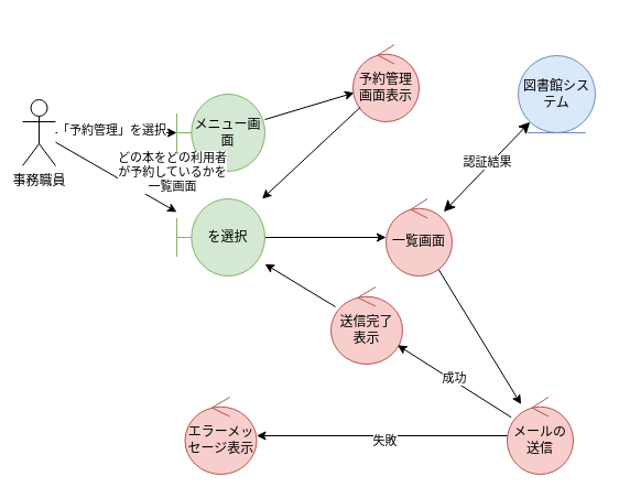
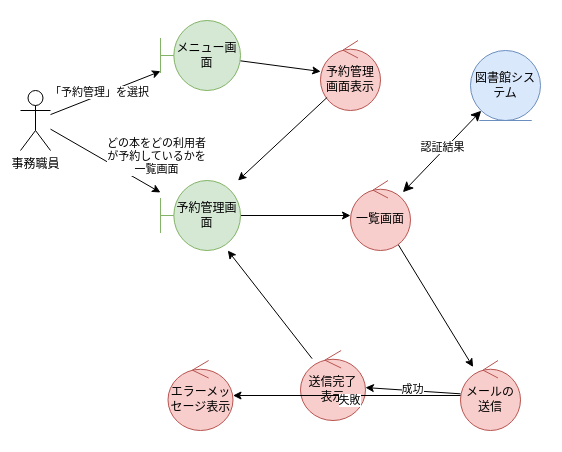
  <mxCell id="0" />
  <mxCell id="1" parent="0" />
  <mxCell id="2" value="事務職員" style="shape=umlActor;verticalLabelPosition=bottom;verticalAlign=top;html=1;outlineConnect=0;" vertex="1" parent="1"><mxGeometry x="20" y="90" width="30" height="60" as="geometry" /></mxCell>
- <mxCell id="3" value="メニュー画面" style="shape=umlBoundary;whiteSpace=wrap;html=1;fillColor=#d5e8d4;strokeColor=#82b366;" vertex="1" parent="1"><mxGeometry x="160" y="85" width="80" height="70" as="geometry" /></mxCell>
+ <mxCell id="3" value="メニュー画面" style="shape=umlBoundary;whiteSpace=wrap;html=1;fillColor=#d5e8d4;strokeColor=#82b366;" vertex="1" parent="1"><mxGeometry x="160" y="20" width="80" height="70" as="geometry" /></mxCell>
  <mxCell id="4" value="" style="edgeStyle=none;orthogonalLoop=1;jettySize=auto;html=1;" edge="1" parent="1" source="2" target="3"><mxGeometry width="100" relative="1" as="geometry"><mxPoint x="30" y="110" as="sourcePoint" /><mxPoint x="130" y="110" as="targetPoint" /><Array as="points" /></mxGeometry></mxCell>
  <mxCell id="5" value="「予約管理」を選択" style="edgeLabel;html=1;align=center;verticalAlign=middle;resizable=0;points=[];" vertex="1" connectable="0" parent="4"><mxGeometry x="-0.095" y="3" relative="1" as="geometry"><mxPoint as="offset" /></mxGeometry></mxCell>
  <mxCell id="6" value="予約管理画面表示" style="ellipse;shape=umlControl;whiteSpace=wrap;html=1;fillColor=#f8cecc;strokeColor=#b85450;" vertex="1" parent="1"><mxGeometry x="320" y="40" width="60" height="70" as="geometry" /></mxCell>
  <mxCell id="7" value="" style="edgeStyle=none;orthogonalLoop=1;jettySize=auto;html=1;" edge="1" parent="1" source="3" target="6"><mxGeometry width="100" relative="1" as="geometry"><mxPoint x="210" y="60" as="sourcePoint" /><mxPoint x="310" y="60" as="targetPoint" /><Array as="points" /></mxGeometry></mxCell>
  <mxCell id="8" value="" style="edgeStyle=none;html=1;" edge="1" parent="1" source="9" target="15"><mxGeometry relative="1" as="geometry" /></mxCell>
- <mxCell id="9" value="を選択" style="shape=umlBoundary;whiteSpace=wrap;html=1;fillColor=#d5e8d4;strokeColor=#82b366;" vertex="1" parent="1"><mxGeometry x="160" y="180" width="80" height="70" as="geometry" /></mxCell>
+ <mxCell id="9" value="予約管理画面" style="shape=umlBoundary;whiteSpace=wrap;html=1;fillColor=#d5e8d4;strokeColor=#82b366;" vertex="1" parent="1"><mxGeometry x="160" y="180" width="80" height="70" as="geometry" /></mxCell>
  <mxCell id="10" value="" style="edgeStyle=none;orthogonalLoop=1;jettySize=auto;html=1;" edge="1" parent="1" source="6" target="9"><mxGeometry width="100" relative="1" as="geometry"><mxPoint x="270" y="160" as="sourcePoint" /><mxPoint x="370" y="160" as="targetPoint" /><Array as="points" /></mxGeometry></mxCell>
  <mxCell id="11" value="" style="edgeStyle=none;orthogonalLoop=1;jettySize=auto;html=1;" edge="1" parent="1" source="2" target="9"><mxGeometry width="100" relative="1" as="geometry"><mxPoint x="30" y="240" as="sourcePoint" /><mxPoint x="130" y="240" as="targetPoint" /><Array as="points" /></mxGeometry></mxCell>
  <mxCell id="12" value="どの本をどの利用者&lt;div&gt;が予約しているかを&lt;/div&gt;&lt;div&gt;一覧画面&lt;/div&gt;" style="edgeLabel;html=1;align=center;verticalAlign=middle;resizable=0;points=[];" vertex="1" connectable="0" parent="11"><mxGeometry x="-0.142" y="-1" relative="1" as="geometry"><mxPoint x="59" y="-1" as="offset" /></mxGeometry></mxCell>
  <mxCell id="13" value="図書館システム" style="ellipse;shape=umlEntity;whiteSpace=wrap;html=1;fillColor=#dae8fc;strokeColor=#6c8ebf;" vertex="1" parent="1"><mxGeometry x="470" y="50" width="70" height="70" as="geometry" /></mxCell>
  <mxCell id="14" value="" style="edgeStyle=none;html=1;" edge="1" parent="1" source="15" target="20"><mxGeometry relative="1" as="geometry" /></mxCell>
  <mxCell id="15" value="一覧画面" style="ellipse;shape=umlControl;whiteSpace=wrap;html=1;fillColor=#f8cecc;strokeColor=#b85450;" vertex="1" parent="1"><mxGeometry x="350" y="180" width="60" height="70" as="geometry" /></mxCell>
  <mxCell id="16" value="" style="edgeStyle=none;orthogonalLoop=1;jettySize=auto;html=1;endArrow=classic;startArrow=classic;endSize=8;startSize=8;" edge="1" parent="1" source="15" target="13"><mxGeometry width="100" relative="1" as="geometry"><mxPoint x="370" y="180" as="sourcePoint" /><mxPoint x="470" y="180" as="targetPoint" /><Array as="points" /></mxGeometry></mxCell>
  <mxCell id="17" value="認証結果" style="edgeLabel;html=1;align=center;verticalAlign=middle;resizable=0;points=[];" vertex="1" connectable="0" parent="16"><mxGeometry x="0.06" y="3" relative="1" as="geometry"><mxPoint as="offset" /></mxGeometry></mxCell>
- <mxCell id="18" value="送信完了&lt;div&gt;表示&lt;/div&gt;" style="ellipse;shape=umlControl;whiteSpace=wrap;html=1;fillColor=#f8cecc;strokeColor=#b85450;" vertex="1" parent="1"><mxGeometry x="300" y="260" width="65" height="70" as="geometry" /></mxCell>
+ <mxCell id="18" value="送信完了&lt;div&gt;表示&lt;/div&gt;" style="ellipse;shape=umlControl;whiteSpace=wrap;html=1;fillColor=#f8cecc;strokeColor=#b85450;" vertex="1" parent="1"><mxGeometry x="300" y="350" width="65" height="70" as="geometry" /></mxCell>
  <mxCell id="19" value="" style="edgeStyle=none;orthogonalLoop=1;jettySize=auto;html=1;" edge="1" parent="1" source="18" target="9"><mxGeometry width="100" relative="1" as="geometry"><mxPoint x="120" y="360" as="sourcePoint" /><mxPoint x="220" y="360" as="targetPoint" /><Array as="points" /></mxGeometry></mxCell>
  <mxCell id="20" value="メールの送信" style="ellipse;shape=umlControl;whiteSpace=wrap;html=1;fillColor=#f8cecc;strokeColor=#b85450;" vertex="1" parent="1"><mxGeometry x="460" y="360" width="60" height="70" as="geometry" /></mxCell>
  <mxCell id="21" value="" style="edgeStyle=none;orthogonalLoop=1;jettySize=auto;html=1;" edge="1" parent="1" source="20" target="18"><mxGeometry width="100" relative="1" as="geometry"><mxPoint x="510" y="240" as="sourcePoint" /><mxPoint x="380" y="320" as="targetPoint" /><Array as="points" /></mxGeometry></mxCell>
  <mxCell id="22" value="成功" style="edgeLabel;html=1;align=center;verticalAlign=middle;resizable=0;points=[];" vertex="1" connectable="0" parent="21"><mxGeometry x="0.035" y="-2" relative="1" as="geometry"><mxPoint as="offset" /></mxGeometry></mxCell>
  <mxCell id="23" value="エラーメッセージ表示" style="ellipse;shape=umlControl;whiteSpace=wrap;html=1;fillColor=#f8cecc;strokeColor=#b85450;" vertex="1" parent="1"><mxGeometry x="167.5" y="360" width="65" height="70" as="geometry" /></mxCell>
  <mxCell id="24" value="" style="edgeStyle=none;orthogonalLoop=1;jettySize=auto;html=1;" edge="1" parent="1" source="20" target="23"><mxGeometry width="100" relative="1" as="geometry"><mxPoint x="510" y="500" as="sourcePoint" /><mxPoint x="380" y="390" as="targetPoint" /><Array as="points" /></mxGeometry></mxCell>
  <mxCell id="25" value="失敗" style="edgeLabel;html=1;align=center;verticalAlign=middle;resizable=0;points=[];" vertex="1" connectable="0" parent="24"><mxGeometry x="-0.019" y="4" relative="1" as="geometry"><mxPoint as="offset" /></mxGeometry></mxCell>
